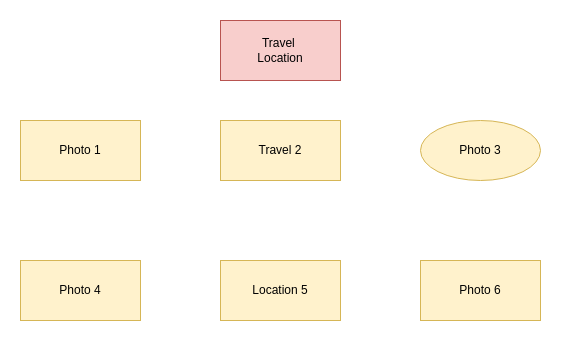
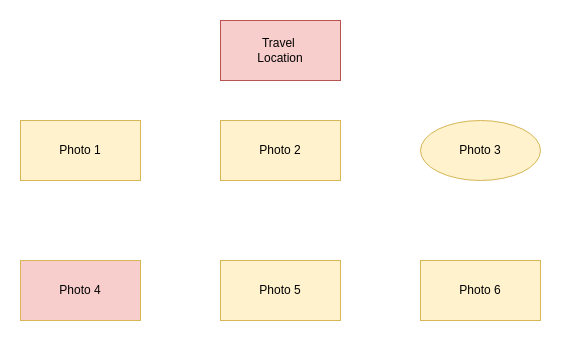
  <mxCell id="0" />
  <mxCell id="1" parent="0" />
  <mxCell id="2" value="Travel&amp;nbsp;&lt;br&gt;Location" style="rounded=0;whiteSpace=wrap;html=1;fillColor=#f8cecc;strokeColor=#b85450;" parent="1" vertex="1"><mxGeometry x="220" y="20" width="120" height="60" as="geometry" /></mxCell>
- <mxCell id="3" value="Travel 2" style="rounded=0;whiteSpace=wrap;html=1;fillColor=#fff2cc;strokeColor=#d6b656;" parent="1" vertex="1"><mxGeometry x="220" y="120" width="120" height="60" as="geometry" /></mxCell>
+ <mxCell id="3" value="Photo 2" style="rounded=0;whiteSpace=wrap;html=1;fillColor=#fff2cc;strokeColor=#d6b656;" parent="1" vertex="1"><mxGeometry x="220" y="120" width="120" height="60" as="geometry" /></mxCell>
  <mxCell id="4" value="Photo 1" style="rounded=0;whiteSpace=wrap;html=1;fillColor=#fff2cc;strokeColor=#d6b656;" parent="1" vertex="1"><mxGeometry x="20" y="120" width="120" height="60" as="geometry" /></mxCell>
  <mxCell id="5" value="Photo 3" style="ellipse;whiteSpace=wrap;html=1;fillColor=#fff2cc;strokeColor=#d6b656;" parent="1" vertex="1"><mxGeometry x="420" y="120" width="120" height="60" as="geometry" /></mxCell>
- <mxCell id="6" value="Photo 4" style="rounded=0;whiteSpace=wrap;html=1;fillColor=#fff2cc;strokeColor=#d6b656;" parent="1" vertex="1"><mxGeometry x="20" y="260" width="120" height="60" as="geometry" /></mxCell>
- <mxCell id="7" value="Location 5" style="rounded=0;whiteSpace=wrap;html=1;fillColor=#fff2cc;strokeColor=#d6b656;" parent="1" vertex="1"><mxGeometry x="220" y="260" width="120" height="60" as="geometry" /></mxCell>
+ <mxCell id="6" value="Photo 4" style="rounded=0;whiteSpace=wrap;html=1;fillColor=#f8cecc;strokeColor=#d6b656;" parent="1" vertex="1"><mxGeometry x="20" y="260" width="120" height="60" as="geometry" /></mxCell>
+ <mxCell id="7" value="Photo 5" style="rounded=0;whiteSpace=wrap;html=1;fillColor=#fff2cc;strokeColor=#d6b656;" parent="1" vertex="1"><mxGeometry x="220" y="260" width="120" height="60" as="geometry" /></mxCell>
  <mxCell id="8" value="Photo 6" style="rounded=0;whiteSpace=wrap;html=1;fillColor=#fff2cc;strokeColor=#d6b656;" parent="1" vertex="1"><mxGeometry x="420" y="260" width="120" height="60" as="geometry" /></mxCell>
